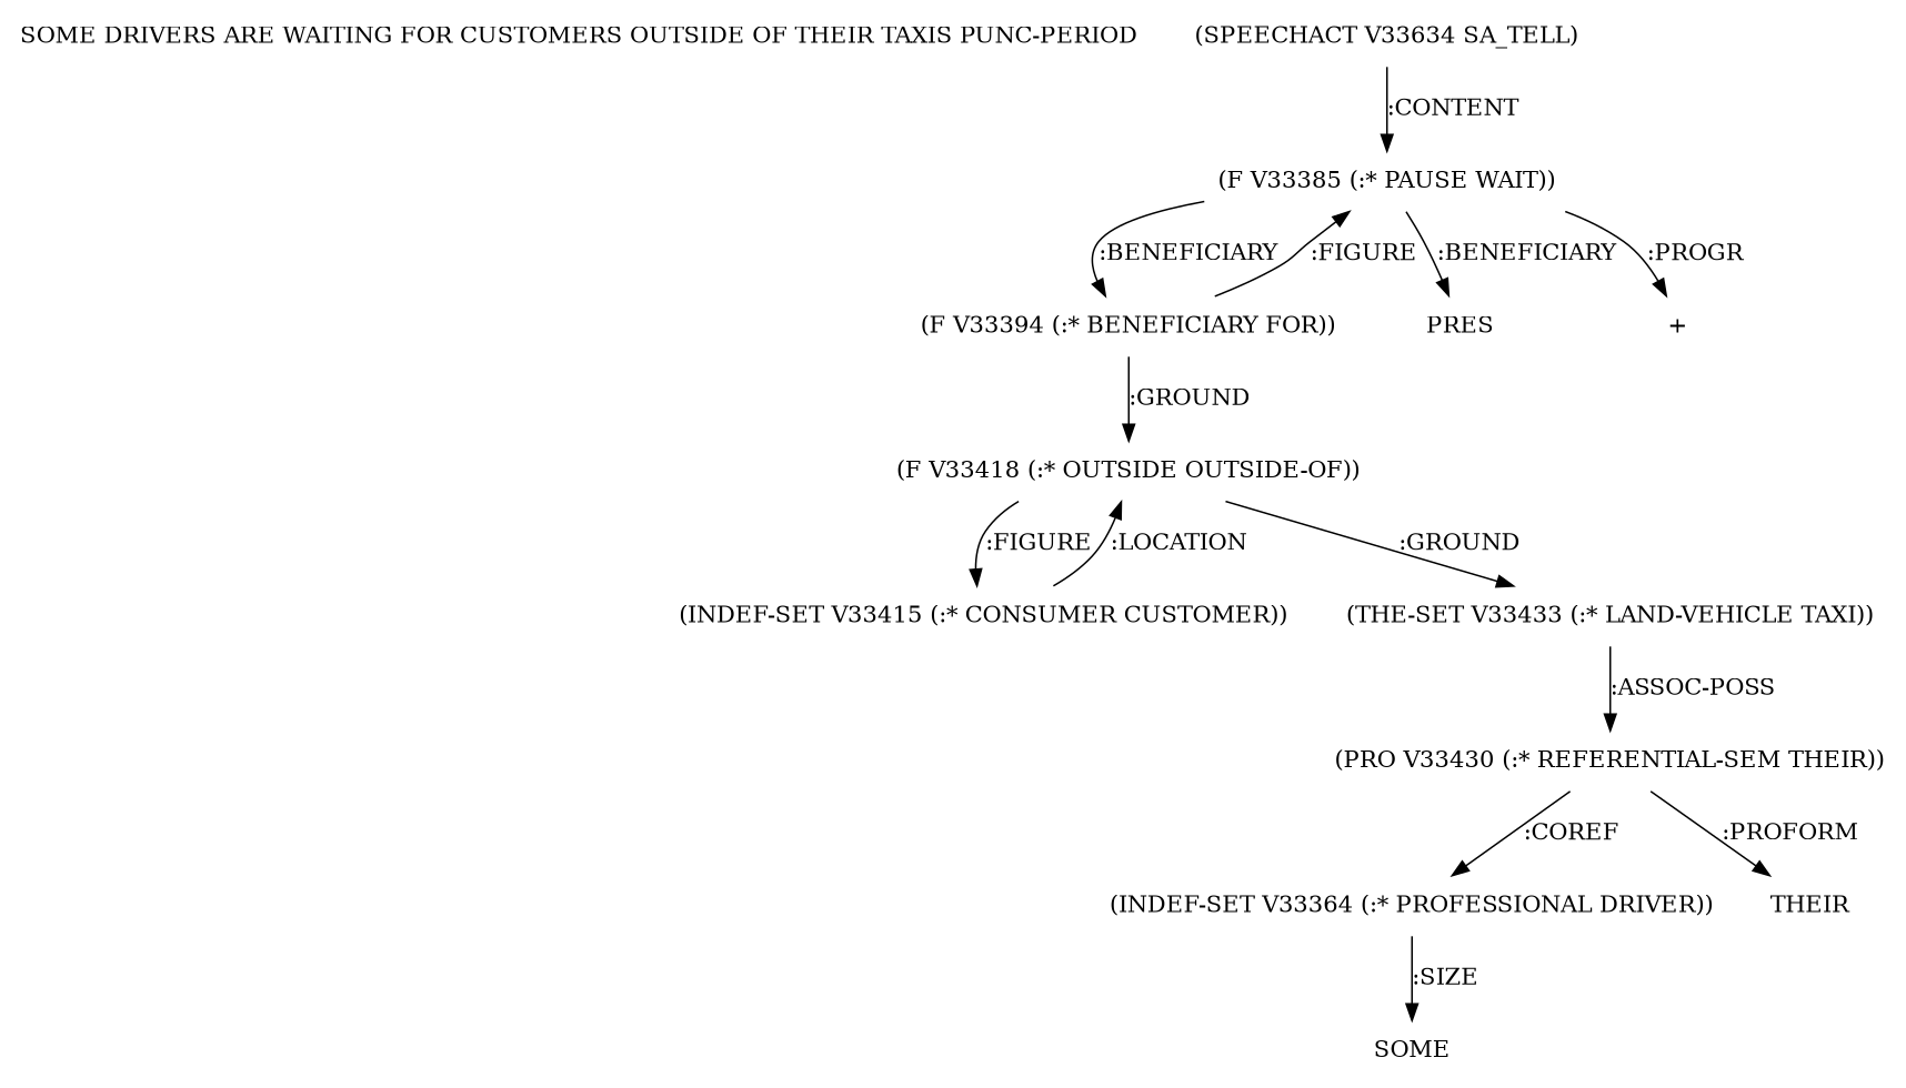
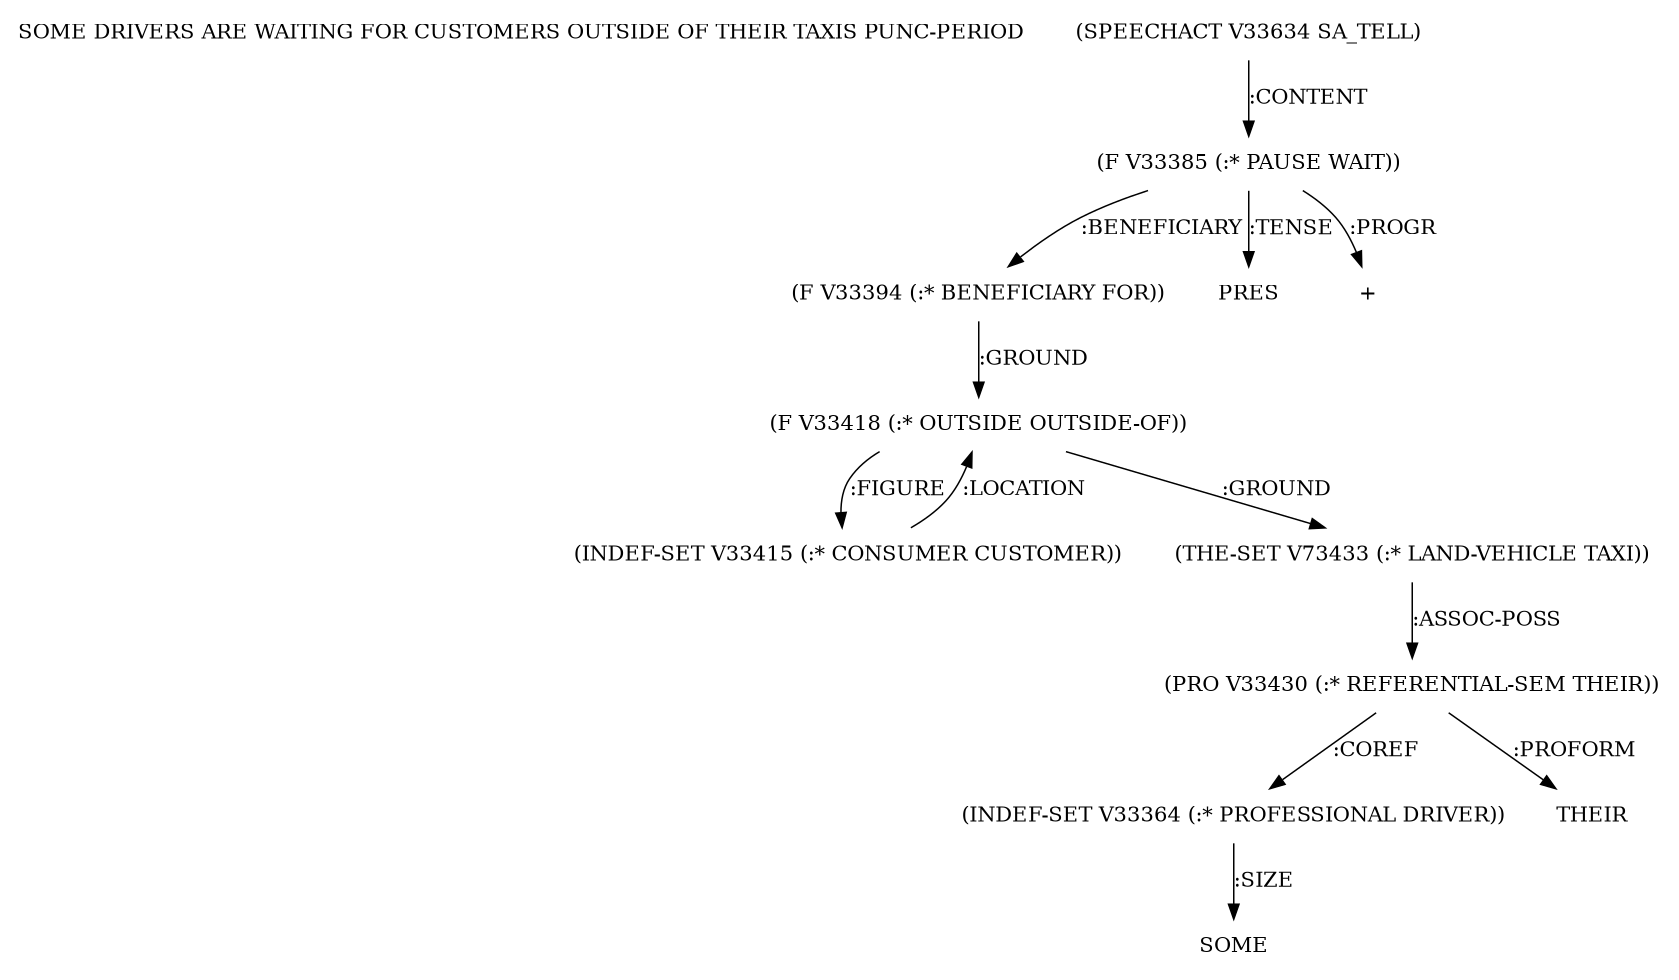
  digraph {
    node [shape=none]
    "SOME DRIVERS ARE WAITING FOR CUSTOMERS OUTSIDE OF THEIR TAXIS PUNC-PERIOD"
    n2 [label="(SPEECHACT V33634 SA_TELL)"]
    n3 [label="(F V33385 (:* PAUSE WAIT))"]
    n4 [label="(F V33394 (:* BENEFICIARY FOR))"]
    n5 [label=PRES]
    n6 [label="+"]
    n7 [label="(INDEF-SET V33364 (:* PROFESSIONAL DRIVER))"]
    n8 [label=SOME]
    n9 [label="(F V33418 (:* OUTSIDE OUTSIDE-OF))"]
    n10 [label="(INDEF-SET V33415 (:* CONSUMER CUSTOMER))"]
-   n11 [label="(THE-SET V33433 (:* LAND-VEHICLE TAXI))"]
+   n11 [label="(THE-SET V73433 (:* LAND-VEHICLE TAXI))"]
    n12 [label="(PRO V33430 (:* REFERENTIAL-SEM THEIR))"]
    n13 [label=THEIR]
    n2 -> n3 [label=":CONTENT"]
    n3 -> n4 [label=":BENEFICIARY"]
-   n3 -> n5 [label=":BENEFICIARY"]
+   n3 -> n5 [label=":TENSE"]
    n3 -> n6 [label=":PROGR"]
-   n4 -> n3 [label=":FIGURE"]
    n4 -> n9 [label=":GROUND"]
    n7 -> n8 [label=":SIZE"]
    n9 -> n10 [label=":FIGURE"]
    n9 -> n11 [label=":GROUND"]
    n10 -> n9 [label=":LOCATION"]
    n11 -> n12 [label=":ASSOC-POSS"]
    n12 -> n7 [label=":COREF"]
    n12 -> n13 [label=":PROFORM"]
  }
